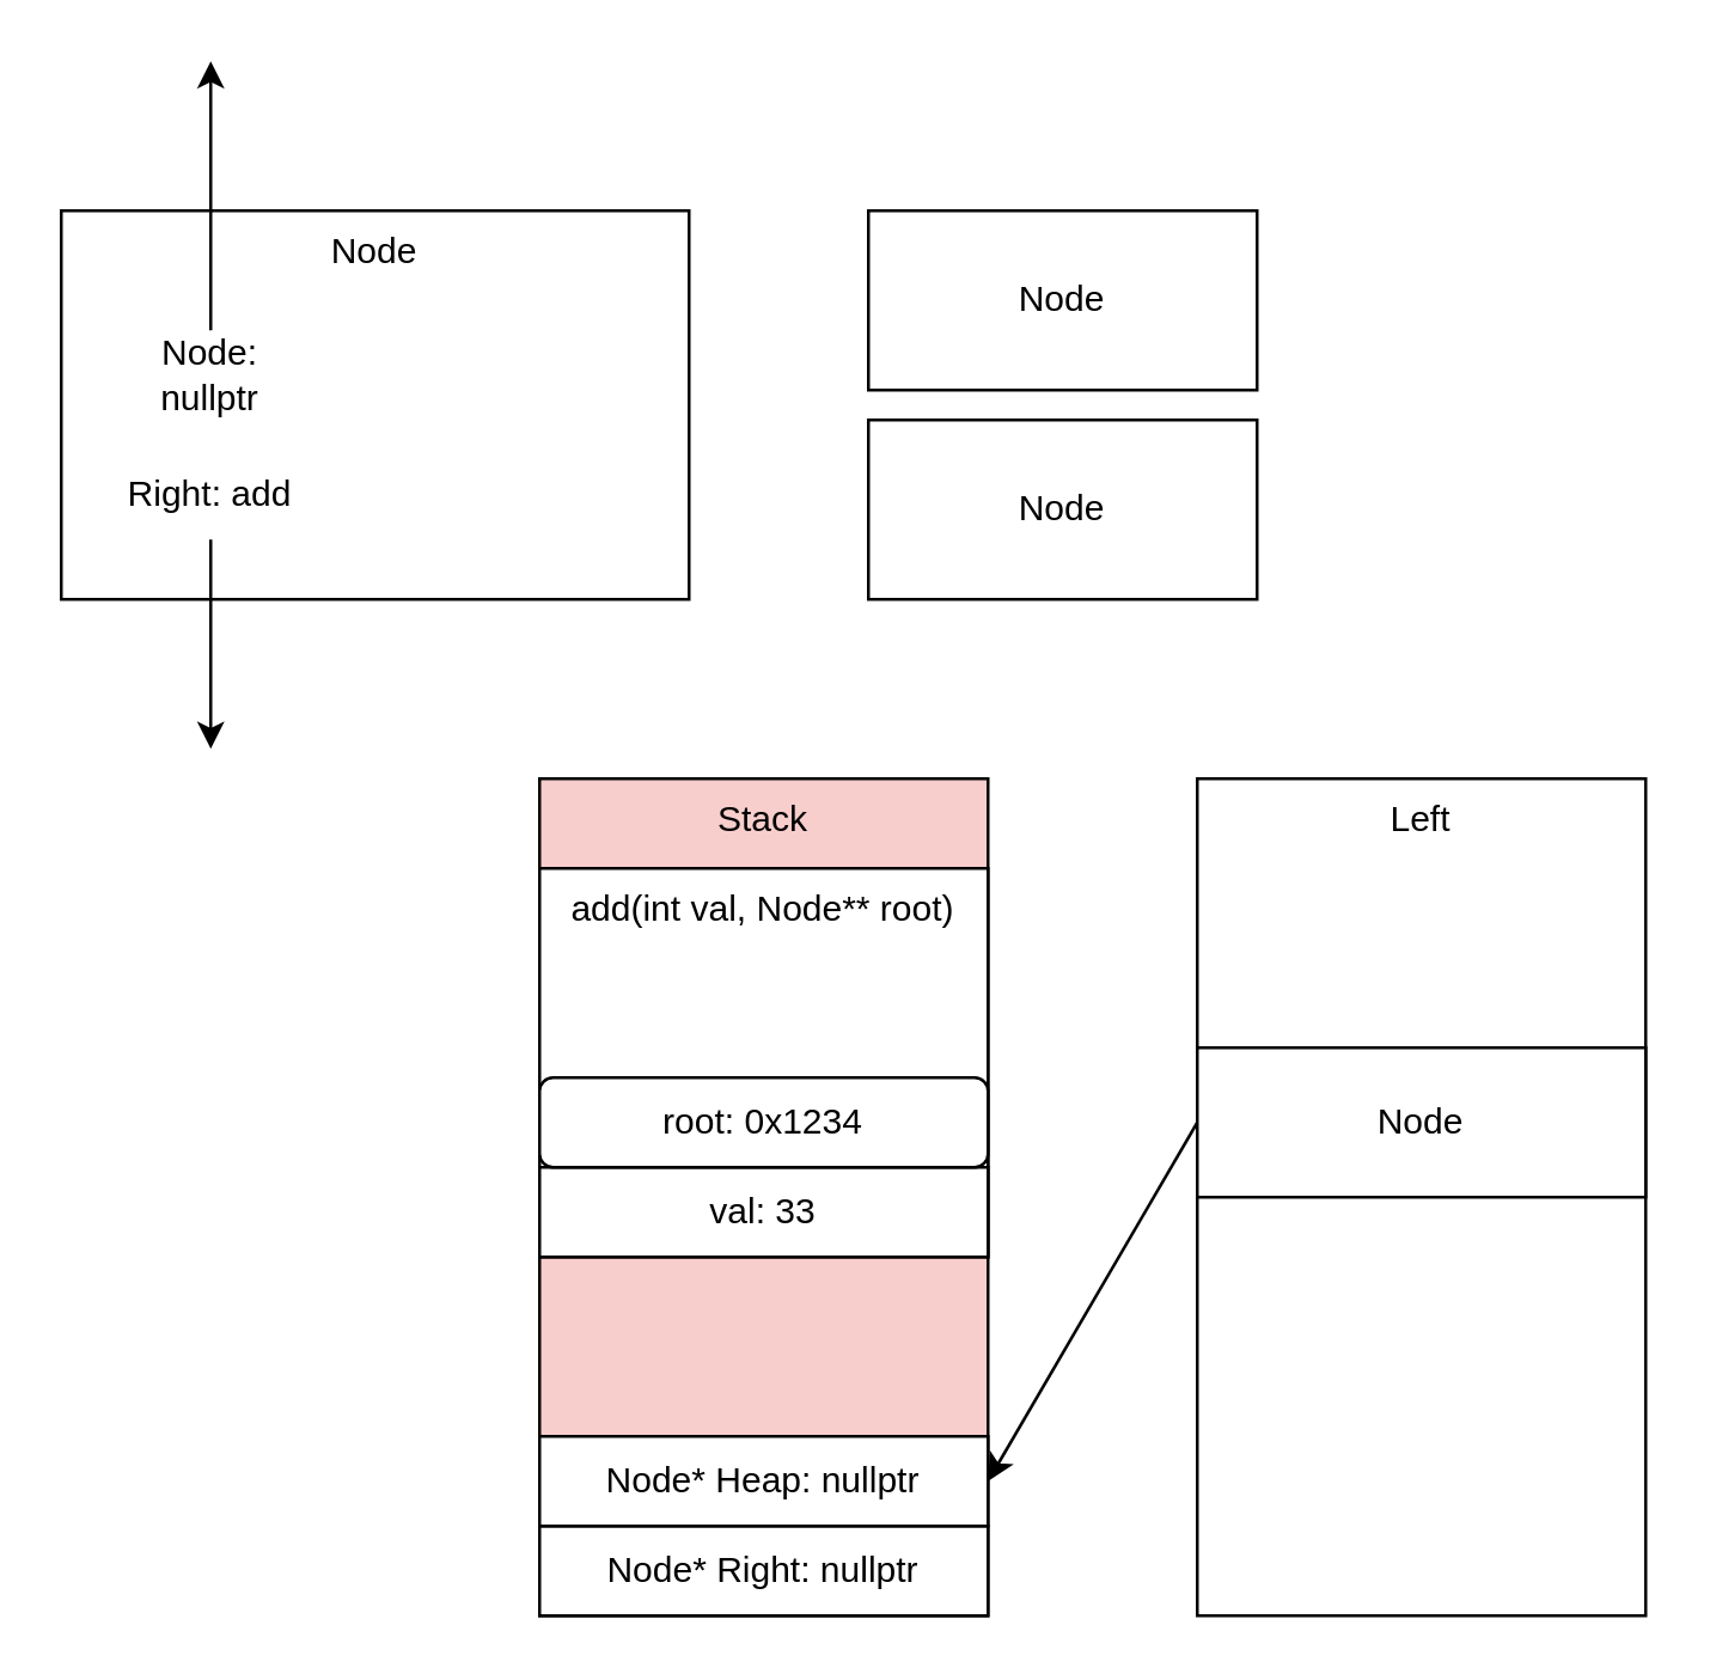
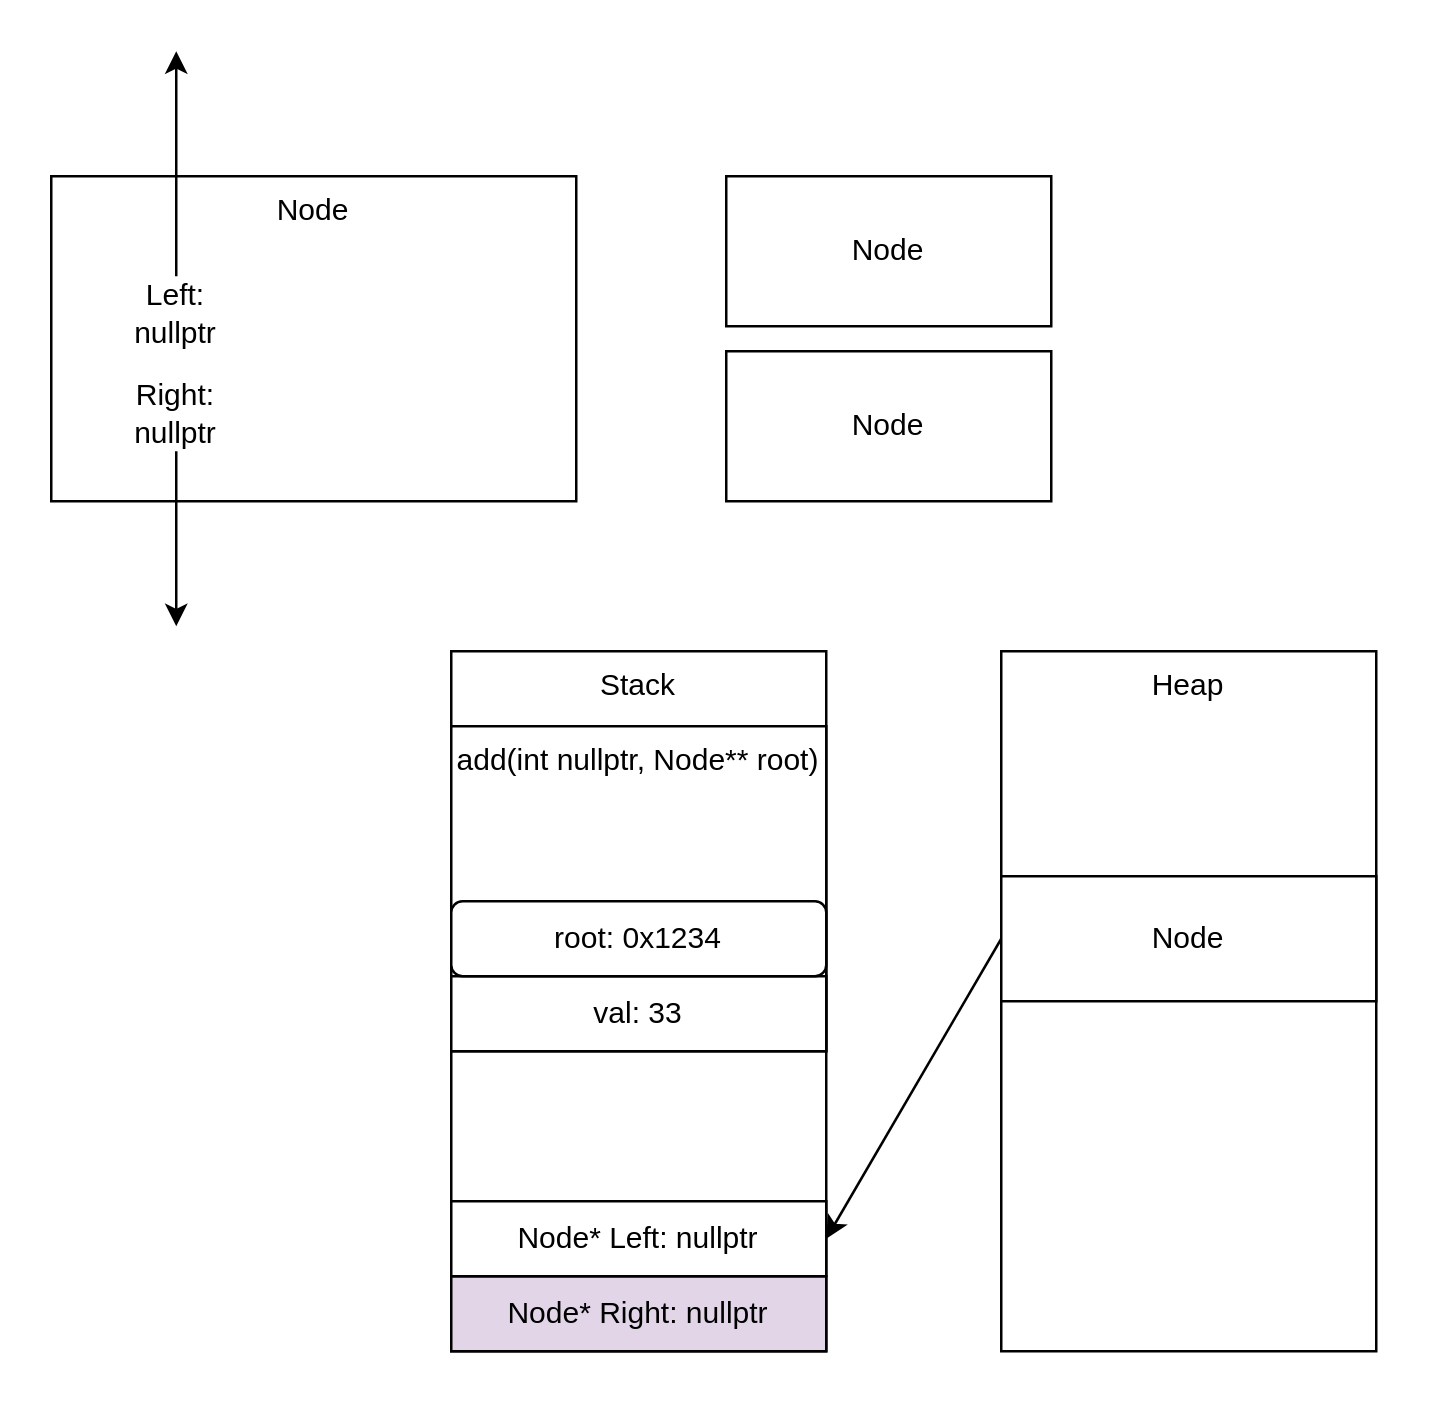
  <mxCell id="0" />
  <mxCell id="1" parent="0" />
  <mxCell id="2" value="Node" style="rounded=0;whiteSpace=wrap;html=1;verticalAlign=top;" vertex="1" parent="1"><mxGeometry x="20" y="70" width="210" height="130" as="geometry" /></mxCell>
  <mxCell id="3" value="Node" style="rounded=0;whiteSpace=wrap;html=1;" vertex="1" parent="1"><mxGeometry x="290" y="70" width="130" height="60" as="geometry" /></mxCell>
  <mxCell id="4" value="Node" style="rounded=0;whiteSpace=wrap;html=1;" vertex="1" parent="1"><mxGeometry x="290" y="140" width="130" height="60" as="geometry" /></mxCell>
  <mxCell id="5" style="edgeStyle=none;html=1;exitX=0.5;exitY=0;exitDx=0;exitDy=0;" edge="1" parent="1" source="6"><mxGeometry relative="1" as="geometry"><mxPoint x="70" y="20" as="targetPoint" /></mxGeometry></mxCell>
- <mxCell id="6" value="Node: nullptr" style="text;html=1;strokeColor=none;fillColor=none;align=center;verticalAlign=middle;whiteSpace=wrap;rounded=0;" vertex="1" parent="1"><mxGeometry x="40" y="110" width="60" height="30" as="geometry" /></mxCell>
+ <mxCell id="6" value="Left: nullptr" style="text;html=1;strokeColor=none;fillColor=none;align=center;verticalAlign=middle;whiteSpace=wrap;rounded=0;" vertex="1" parent="1"><mxGeometry x="40" y="110" width="60" height="30" as="geometry" /></mxCell>
  <mxCell id="7" style="edgeStyle=none;html=1;exitX=0.5;exitY=1;exitDx=0;exitDy=0;" edge="1" parent="1" source="8"><mxGeometry relative="1" as="geometry"><mxPoint x="70" y="250" as="targetPoint" /></mxGeometry></mxCell>
- <mxCell id="8" value="Right: add" style="text;html=1;strokeColor=none;fillColor=none;align=center;verticalAlign=middle;whiteSpace=wrap;rounded=0;" vertex="1" parent="1"><mxGeometry x="40" y="150" width="60" height="30" as="geometry" /></mxCell>
- <mxCell id="9" value="Stack" style="whiteSpace=wrap;html=1;verticalAlign=top;fillColor=#f8cecc;" vertex="1" parent="1"><mxGeometry x="180" y="260" width="150" height="280" as="geometry" /></mxCell>
- <mxCell id="10" value="Node* Right: nullptr" style="whiteSpace=wrap;html=1;" vertex="1" parent="1"><mxGeometry x="180" y="510" width="150" height="30" as="geometry" /></mxCell>
- <mxCell id="11" value="Node* Heap: nullptr" style="whiteSpace=wrap;html=1;" vertex="1" parent="1"><mxGeometry x="180" y="480" width="150" height="30" as="geometry" /></mxCell>
- <mxCell id="12" value="add(int val, Node** root)" style="rounded=0;whiteSpace=wrap;html=1;verticalAlign=top;" vertex="1" parent="1"><mxGeometry x="180" y="290" width="150" height="130" as="geometry" /></mxCell>
+ <mxCell id="8" value="Right: nullptr" style="text;html=1;strokeColor=none;fillColor=none;align=center;verticalAlign=middle;whiteSpace=wrap;rounded=0;" vertex="1" parent="1"><mxGeometry x="40" y="150" width="60" height="30" as="geometry" /></mxCell>
+ <mxCell id="9" value="Stack" style="whiteSpace=wrap;html=1;verticalAlign=top;" vertex="1" parent="1"><mxGeometry x="180" y="260" width="150" height="280" as="geometry" /></mxCell>
+ <mxCell id="10" value="Node* Right: nullptr" style="whiteSpace=wrap;html=1;fillColor=#e1d5e7;" vertex="1" parent="1"><mxGeometry x="180" y="510" width="150" height="30" as="geometry" /></mxCell>
+ <mxCell id="11" value="Node* Left: nullptr" style="whiteSpace=wrap;html=1;" vertex="1" parent="1"><mxGeometry x="180" y="480" width="150" height="30" as="geometry" /></mxCell>
+ <mxCell id="12" value="add(int nullptr, Node** root)" style="rounded=0;whiteSpace=wrap;html=1;verticalAlign=top;" vertex="1" parent="1"><mxGeometry x="180" y="290" width="150" height="130" as="geometry" /></mxCell>
  <mxCell id="13" value="val: 33" style="whiteSpace=wrap;html=1;" vertex="1" parent="1"><mxGeometry x="180" y="390" width="150" height="30" as="geometry" /></mxCell>
  <mxCell id="14" value="root: 0x1234" style="whiteSpace=wrap;html=1;rounded=1;" vertex="1" parent="1"><mxGeometry x="180" y="360" width="150" height="30" as="geometry" /></mxCell>
- <mxCell id="15" value="Left" style="whiteSpace=wrap;html=1;verticalAlign=top;" vertex="1" parent="1"><mxGeometry x="400" y="260" width="150" height="280" as="geometry" /></mxCell>
+ <mxCell id="15" value="Heap" style="whiteSpace=wrap;html=1;verticalAlign=top;" vertex="1" parent="1"><mxGeometry x="400" y="260" width="150" height="280" as="geometry" /></mxCell>
  <mxCell id="16" style="edgeStyle=none;html=1;exitX=0;exitY=0.5;exitDx=0;exitDy=0;entryX=1;entryY=0.5;entryDx=0;entryDy=0;" edge="1" parent="1" source="17" target="11"><mxGeometry relative="1" as="geometry" /></mxCell>
  <mxCell id="17" value="Node" style="rounded=0;whiteSpace=wrap;html=1;" vertex="1" parent="1"><mxGeometry x="400" y="350" width="150" height="50" as="geometry" /></mxCell>
